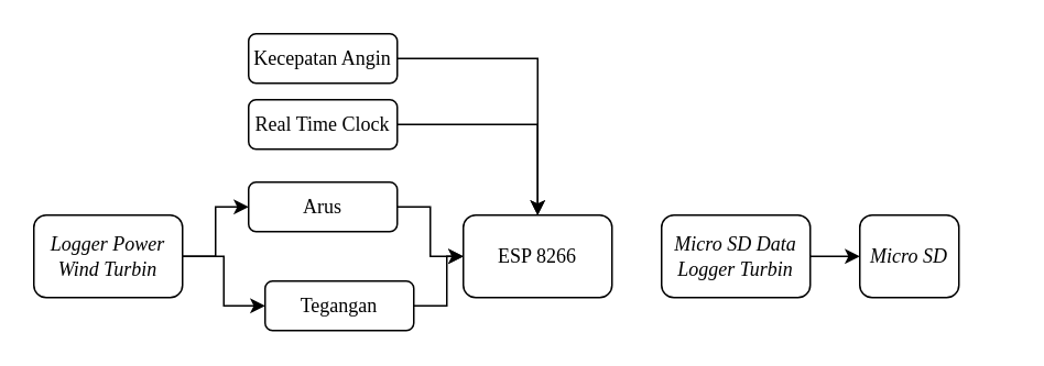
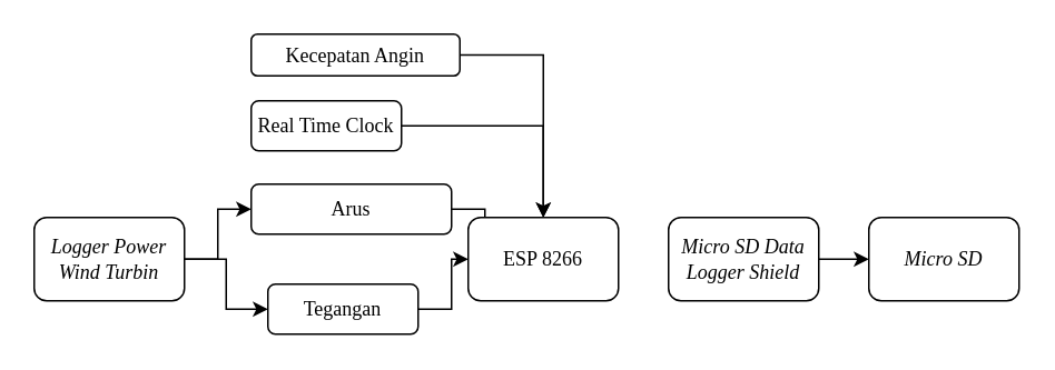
  <mxCell id="0" />
  <mxCell id="1" parent="0" />
  <mxCell id="2" style="edgeStyle=orthogonalEdgeStyle;rounded=0;orthogonalLoop=1;jettySize=auto;html=1;entryX=0;entryY=0.5;entryDx=0;entryDy=0;fontFamily=Times New Roman;" edge="1" parent="1" source="4" target="6"><mxGeometry relative="1" as="geometry" /></mxCell>
  <mxCell id="3" style="edgeStyle=orthogonalEdgeStyle;rounded=0;orthogonalLoop=1;jettySize=auto;html=1;entryX=0;entryY=0.5;entryDx=0;entryDy=0;fontFamily=Times New Roman;" edge="1" parent="1" source="4" target="8"><mxGeometry relative="1" as="geometry" /></mxCell>
  <mxCell id="4" value="&lt;i&gt;Logger Power Wind Turbin&lt;/i&gt;" style="rounded=1;whiteSpace=wrap;html=1;fontFamily=Times New Roman;" vertex="1" parent="1"><mxGeometry x="20" y="130" width="90" height="50" as="geometry" /></mxCell>
  <mxCell id="5" style="edgeStyle=orthogonalEdgeStyle;rounded=0;orthogonalLoop=1;jettySize=auto;html=1;entryX=0;entryY=0.5;entryDx=0;entryDy=0;fontFamily=Times New Roman;" edge="1" parent="1" source="6" target="9"><mxGeometry relative="1" as="geometry" /></mxCell>
- <mxCell id="6" value="Arus" style="rounded=1;whiteSpace=wrap;html=1;fontFamily=Times New Roman;" vertex="1" parent="1"><mxGeometry x="150" y="110" width="90" height="30" as="geometry" /></mxCell>
+ <mxCell id="6" value="Arus" style="rounded=1;whiteSpace=wrap;html=1;fontFamily=Times New Roman;" vertex="1" parent="1"><mxGeometry x="150" y="110" width="120" height="30" as="geometry" /></mxCell>
  <mxCell id="7" style="edgeStyle=orthogonalEdgeStyle;rounded=0;orthogonalLoop=1;jettySize=auto;html=1;entryX=0;entryY=0.5;entryDx=0;entryDy=0;fontFamily=Times New Roman;" edge="1" parent="1" source="8" target="9"><mxGeometry relative="1" as="geometry" /></mxCell>
  <mxCell id="8" value="Tegangan" style="rounded=1;whiteSpace=wrap;html=1;fontFamily=Times New Roman;" vertex="1" parent="1"><mxGeometry x="160" y="170" width="90" height="30" as="geometry" /></mxCell>
  <mxCell id="9" value="ESP 8266" style="rounded=1;whiteSpace=wrap;html=1;fontFamily=Times New Roman;" vertex="1" parent="1"><mxGeometry x="280" y="130" width="90" height="50" as="geometry" /></mxCell>
  <mxCell id="10" style="edgeStyle=orthogonalEdgeStyle;rounded=0;orthogonalLoop=1;jettySize=auto;html=1;fontFamily=Times New Roman;" edge="1" parent="1" source="11" target="9"><mxGeometry relative="1" as="geometry" /></mxCell>
  <mxCell id="11" value="Real Time Clock" style="rounded=1;whiteSpace=wrap;html=1;fontFamily=Times New Roman;" vertex="1" parent="1"><mxGeometry x="150" y="60" width="90" height="30" as="geometry" /></mxCell>
  <mxCell id="12" style="edgeStyle=orthogonalEdgeStyle;rounded=0;orthogonalLoop=1;jettySize=auto;html=1;entryX=0.5;entryY=0;entryDx=0;entryDy=0;fontFamily=Times New Roman;" edge="1" parent="1" source="13" target="9"><mxGeometry relative="1" as="geometry" /></mxCell>
- <mxCell id="13" value="Kecepatan Angin" style="rounded=1;whiteSpace=wrap;html=1;fontFamily=Times New Roman;" vertex="1" parent="1"><mxGeometry x="150" y="20" width="90" height="30" as="geometry" /></mxCell>
+ <mxCell id="13" value="Kecepatan Angin" style="rounded=1;whiteSpace=wrap;html=1;fontFamily=Times New Roman;" vertex="1" parent="1"><mxGeometry x="150" y="20" width="125" height="25" as="geometry" /></mxCell>
  <mxCell id="14" style="edgeStyle=orthogonalEdgeStyle;rounded=0;orthogonalLoop=1;jettySize=auto;html=1;fontFamily=Times New Roman;" edge="1" parent="1" source="15" target="16"><mxGeometry relative="1" as="geometry" /></mxCell>
- <mxCell id="15" value="&lt;i&gt;Micro SD Data Logger Turbin&lt;/i&gt;" style="rounded=1;whiteSpace=wrap;html=1;fontFamily=Times New Roman;" vertex="1" parent="1"><mxGeometry x="400" y="130" width="90" height="50" as="geometry" /></mxCell>
- <mxCell id="16" value="&lt;i&gt;Micro SD&lt;/i&gt;" style="rounded=1;whiteSpace=wrap;html=1;fontFamily=Times New Roman;" vertex="1" parent="1"><mxGeometry x="520" y="130" width="60" height="50" as="geometry" /></mxCell>
+ <mxCell id="15" value="&lt;i&gt;Micro SD Data Logger Shield&lt;/i&gt;" style="rounded=1;whiteSpace=wrap;html=1;fontFamily=Times New Roman;" vertex="1" parent="1"><mxGeometry x="400" y="130" width="90" height="50" as="geometry" /></mxCell>
+ <mxCell id="16" value="&lt;i&gt;Micro SD&lt;/i&gt;" style="rounded=1;whiteSpace=wrap;html=1;fontFamily=Times New Roman;" vertex="1" parent="1"><mxGeometry x="520" y="130" width="90" height="50" as="geometry" /></mxCell>
